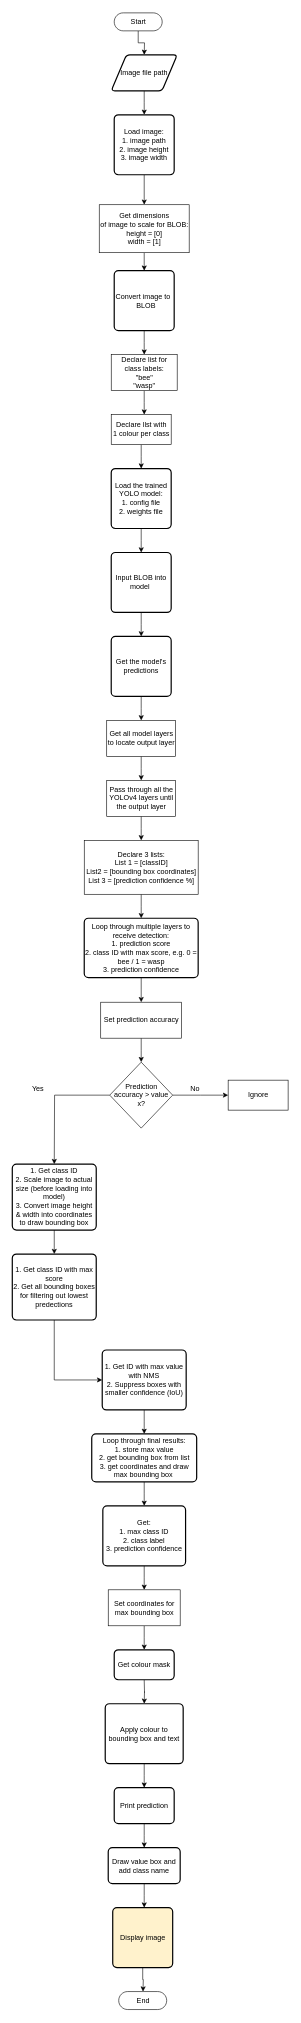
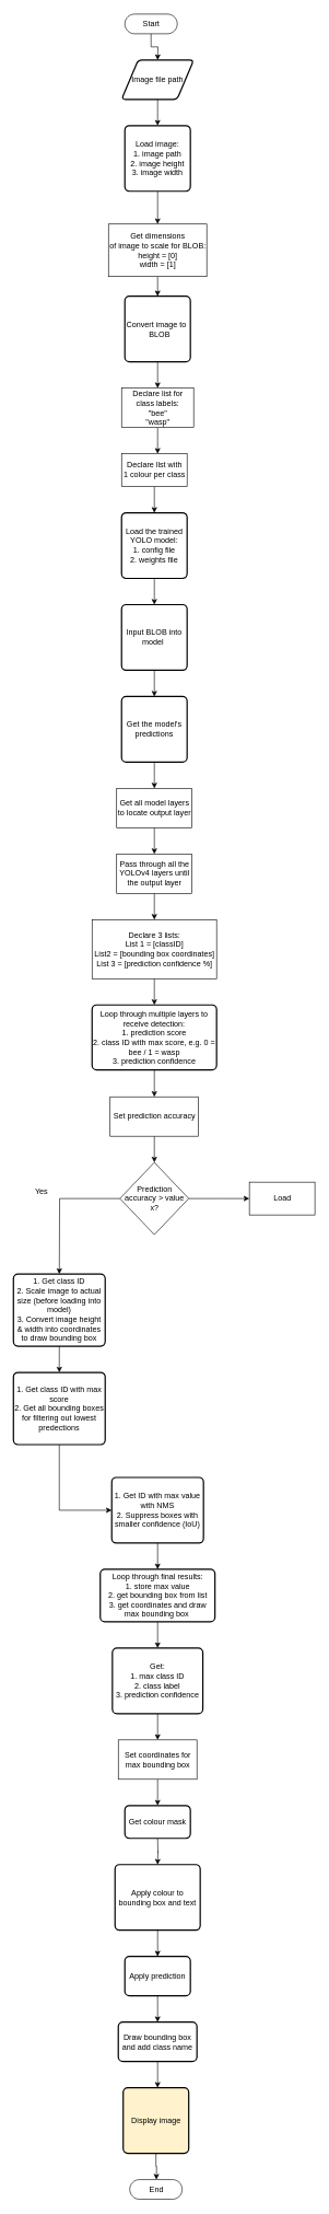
  <mxCell id="0" />
  <mxCell id="1" parent="0" />
  <mxCell id="2" style="edgeStyle=orthogonalEdgeStyle;rounded=0;orthogonalLoop=1;jettySize=auto;html=1;exitX=0.5;exitY=0.5;exitDx=0;exitDy=15;exitPerimeter=0;" parent="1" source="3" edge="1"><mxGeometry relative="1" as="geometry"><mxPoint x="240" y="90" as="targetPoint" /></mxGeometry></mxCell>
  <mxCell id="3" value="Start" style="html=1;dashed=0;whitespace=wrap;shape=mxgraph.dfd.start" parent="1" vertex="1"><mxGeometry x="190" y="20" width="80" height="30" as="geometry" /></mxCell>
  <mxCell id="4" style="edgeStyle=orthogonalEdgeStyle;rounded=0;orthogonalLoop=1;jettySize=auto;html=1;exitX=0.5;exitY=1;exitDx=0;exitDy=0;" parent="1" source="5" edge="1"><mxGeometry relative="1" as="geometry"><mxPoint x="240" y="190" as="targetPoint" /></mxGeometry></mxCell>
  <mxCell id="5" value="Image file path" style="shape=parallelogram;html=1;strokeWidth=2;perimeter=parallelogramPerimeter;whiteSpace=wrap;rounded=1;arcSize=12;size=0.23;" parent="1" vertex="1"><mxGeometry x="185" y="90" width="110" height="60" as="geometry" /></mxCell>
  <mxCell id="6" style="edgeStyle=orthogonalEdgeStyle;rounded=0;orthogonalLoop=1;jettySize=auto;html=1;exitX=0.5;exitY=1;exitDx=0;exitDy=0;entryX=0.5;entryY=0;entryDx=0;entryDy=0;" parent="1" source="7" target="9" edge="1"><mxGeometry relative="1" as="geometry"><mxPoint x="240" y="350" as="targetPoint" /></mxGeometry></mxCell>
  <mxCell id="7" value="Load image:&lt;br&gt;1. image path&lt;br&gt;2. image height&lt;br&gt;3. image width" style="rounded=1;whiteSpace=wrap;html=1;absoluteArcSize=1;arcSize=14;strokeWidth=2;" parent="1" vertex="1"><mxGeometry x="190" y="190" width="100" height="100" as="geometry" /></mxCell>
  <mxCell id="8" style="edgeStyle=orthogonalEdgeStyle;rounded=0;orthogonalLoop=1;jettySize=auto;html=1;exitX=0.5;exitY=1;exitDx=0;exitDy=0;" parent="1" source="9" edge="1"><mxGeometry relative="1" as="geometry"><mxPoint x="240" y="450" as="targetPoint" /></mxGeometry></mxCell>
  <mxCell id="9" value="Get dimensions &lt;br&gt;of image to scale for BLOB:&lt;br&gt;height = [0]&lt;br&gt;width = [1]" style="html=1;dashed=0;whitespace=wrap;" parent="1" vertex="1"><mxGeometry x="165" y="340" width="150" height="80" as="geometry" /></mxCell>
  <mxCell id="10" style="edgeStyle=orthogonalEdgeStyle;rounded=0;orthogonalLoop=1;jettySize=auto;html=1;exitX=0.5;exitY=1;exitDx=0;exitDy=0;" parent="1" source="11" edge="1"><mxGeometry relative="1" as="geometry"><mxPoint x="240" y="590" as="targetPoint" /></mxGeometry></mxCell>
  <mxCell id="11" value="Convert image to&amp;nbsp; &amp;nbsp; &amp;nbsp;BLOB&lt;span style=&quot;white-space: pre&quot;&gt; &lt;/span&gt;" style="rounded=1;whiteSpace=wrap;html=1;absoluteArcSize=1;arcSize=14;strokeWidth=2;" parent="1" vertex="1"><mxGeometry x="190" y="450" width="100" height="100" as="geometry" /></mxCell>
  <mxCell id="12" style="edgeStyle=orthogonalEdgeStyle;rounded=0;orthogonalLoop=1;jettySize=auto;html=1;exitX=0.5;exitY=1;exitDx=0;exitDy=0;" parent="1" source="13" edge="1"><mxGeometry relative="1" as="geometry"><mxPoint x="240" y="690" as="targetPoint" /></mxGeometry></mxCell>
  <mxCell id="13" value="Declare list for&lt;br&gt;class labels:&lt;br&gt;&quot;bee&quot;&lt;br&gt;&quot;wasp&quot;" style="html=1;dashed=0;whitespace=wrap;" parent="1" vertex="1"><mxGeometry x="185" y="590" width="110" height="60" as="geometry" /></mxCell>
  <mxCell id="14" style="edgeStyle=orthogonalEdgeStyle;rounded=0;orthogonalLoop=1;jettySize=auto;html=1;exitX=0.5;exitY=1;exitDx=0;exitDy=0;" parent="1" source="15" edge="1"><mxGeometry relative="1" as="geometry"><mxPoint x="235" y="780" as="targetPoint" /></mxGeometry></mxCell>
  <mxCell id="15" value="Declare llst with &lt;br&gt;1 colour per class" style="html=1;dashed=0;whitespace=wrap;" parent="1" vertex="1"><mxGeometry x="185" y="690" width="100" height="50" as="geometry" /></mxCell>
  <mxCell id="16" style="edgeStyle=orthogonalEdgeStyle;rounded=0;orthogonalLoop=1;jettySize=auto;html=1;exitX=0.5;exitY=1;exitDx=0;exitDy=0;" parent="1" source="17" edge="1"><mxGeometry relative="1" as="geometry"><mxPoint x="235" y="920" as="targetPoint" /></mxGeometry></mxCell>
  <mxCell id="17" value="Load the trained YOLO model:&lt;br&gt;1. config file&lt;br&gt;2. weights file" style="rounded=1;whiteSpace=wrap;html=1;absoluteArcSize=1;arcSize=14;strokeWidth=2;" parent="1" vertex="1"><mxGeometry x="185" y="780" width="100" height="100" as="geometry" /></mxCell>
  <mxCell id="18" style="edgeStyle=orthogonalEdgeStyle;rounded=0;orthogonalLoop=1;jettySize=auto;html=1;exitX=0.5;exitY=1;exitDx=0;exitDy=0;" parent="1" source="19" edge="1"><mxGeometry relative="1" as="geometry"><mxPoint x="235" y="1060" as="targetPoint" /></mxGeometry></mxCell>
  <mxCell id="19" value="Input BLOB into model&amp;nbsp;" style="rounded=1;whiteSpace=wrap;html=1;absoluteArcSize=1;arcSize=14;strokeWidth=2;" parent="1" vertex="1"><mxGeometry x="185" y="920" width="100" height="100" as="geometry" /></mxCell>
  <mxCell id="20" style="edgeStyle=orthogonalEdgeStyle;rounded=0;orthogonalLoop=1;jettySize=auto;html=1;exitX=0.5;exitY=1;exitDx=0;exitDy=0;" parent="1" source="21" edge="1"><mxGeometry relative="1" as="geometry"><mxPoint x="235" y="1300" as="targetPoint" /></mxGeometry></mxCell>
  <mxCell id="21" value="Get all model layers &lt;br&gt;to locate output layer" style="html=1;dashed=0;whitespace=wrap;" parent="1" vertex="1"><mxGeometry x="177.5" y="1200" width="115" height="60" as="geometry" /></mxCell>
  <mxCell id="22" style="edgeStyle=orthogonalEdgeStyle;rounded=0;orthogonalLoop=1;jettySize=auto;html=1;exitX=0.5;exitY=1;exitDx=0;exitDy=0;" parent="1" source="23" edge="1"><mxGeometry relative="1" as="geometry"><mxPoint x="235" y="1200" as="targetPoint" /></mxGeometry></mxCell>
  <mxCell id="23" value="Get the model's predictions" style="rounded=1;whiteSpace=wrap;html=1;absoluteArcSize=1;arcSize=14;strokeWidth=2;" parent="1" vertex="1"><mxGeometry x="185" y="1060" width="100" height="100" as="geometry" /></mxCell>
  <mxCell id="24" style="edgeStyle=orthogonalEdgeStyle;rounded=0;orthogonalLoop=1;jettySize=auto;html=1;exitX=0.5;exitY=1;exitDx=0;exitDy=0;" parent="1" source="25" edge="1"><mxGeometry relative="1" as="geometry"><mxPoint x="235" y="1400" as="targetPoint" /></mxGeometry></mxCell>
  <mxCell id="25" value="Pass through all the &lt;br&gt;YOLOv4 layers until &lt;br&gt;the output layer" style="html=1;dashed=0;whitespace=wrap;" parent="1" vertex="1"><mxGeometry x="177.5" y="1300" width="115" height="60" as="geometry" /></mxCell>
  <mxCell id="26" style="edgeStyle=orthogonalEdgeStyle;rounded=0;orthogonalLoop=1;jettySize=auto;html=1;exitX=0.5;exitY=1;exitDx=0;exitDy=0;" parent="1" source="27" edge="1"><mxGeometry relative="1" as="geometry"><mxPoint x="235" y="1670" as="targetPoint" /></mxGeometry></mxCell>
  <mxCell id="27" value="Loop through multiple layers to receive detection:&lt;br&gt;1. prediction score&lt;br&gt;2. class ID with max score, e.g. 0 = bee / 1 = wasp&lt;br&gt;3. prediction confidence" style="rounded=1;whiteSpace=wrap;html=1;absoluteArcSize=1;arcSize=14;strokeWidth=2;" parent="1" vertex="1"><mxGeometry x="140" y="1530" width="190" height="99" as="geometry" /></mxCell>
  <mxCell id="28" style="edgeStyle=orthogonalEdgeStyle;rounded=0;orthogonalLoop=1;jettySize=auto;html=1;exitX=0.5;exitY=1;exitDx=0;exitDy=0;" parent="1" source="29" edge="1"><mxGeometry relative="1" as="geometry"><mxPoint x="235" y="1770" as="targetPoint" /></mxGeometry></mxCell>
  <mxCell id="29" value="Set prediction accuracy" style="html=1;dashed=0;whitespace=wrap;" parent="1" vertex="1"><mxGeometry x="167.5" y="1670" width="135" height="60" as="geometry" /></mxCell>
  <mxCell id="30" style="edgeStyle=orthogonalEdgeStyle;rounded=0;orthogonalLoop=1;jettySize=auto;html=1;exitX=0;exitY=0.5;exitDx=0;exitDy=0;" parent="1" source="32" edge="1"><mxGeometry relative="1" as="geometry"><mxPoint x="90" y="1940" as="targetPoint" /></mxGeometry></mxCell>
  <mxCell id="31" style="edgeStyle=orthogonalEdgeStyle;rounded=0;orthogonalLoop=1;jettySize=auto;html=1;exitX=1;exitY=0.5;exitDx=0;exitDy=0;" parent="1" source="32" edge="1"><mxGeometry relative="1" as="geometry"><mxPoint x="380" y="1825" as="targetPoint" /></mxGeometry></mxCell>
  <mxCell id="32" value="Prediction accuracy &amp;gt; value x?" style="rhombus;whiteSpace=wrap;html=1;" parent="1" vertex="1"><mxGeometry x="182.5" y="1770" width="105" height="110" as="geometry" /></mxCell>
- <mxCell id="33" value="No" style="text;html=1;strokeColor=none;fillColor=none;align=center;verticalAlign=middle;whiteSpace=wrap;rounded=0;" parent="1" vertex="1"><mxGeometry x="295" y="1800" width="60" height="30" as="geometry" /></mxCell>
- <mxCell id="34" value="Ignore" style="html=1;dashed=0;whitespace=wrap;" parent="1" vertex="1"><mxGeometry x="380" y="1800" width="100" height="50" as="geometry" /></mxCell>
+ <mxCell id="34" value="Load" style="html=1;dashed=0;whitespace=wrap;" parent="1" vertex="1"><mxGeometry x="380" y="1800" width="100" height="50" as="geometry" /></mxCell>
  <mxCell id="35" value="Yes" style="text;html=1;strokeColor=none;fillColor=none;align=center;verticalAlign=middle;whiteSpace=wrap;rounded=0;" parent="1" vertex="1"><mxGeometry x="32.5" y="1800" width="60" height="30" as="geometry" /></mxCell>
  <mxCell id="36" style="edgeStyle=orthogonalEdgeStyle;rounded=0;orthogonalLoop=1;jettySize=auto;html=1;exitX=0.5;exitY=1;exitDx=0;exitDy=0;" parent="1" source="37" edge="1"><mxGeometry relative="1" as="geometry"><mxPoint x="90" y="2090" as="targetPoint" /></mxGeometry></mxCell>
  <mxCell id="37" value="1. Get class ID&lt;br&gt;2. Scale image to actual size (before loading into model)&lt;br&gt;3. Convert image height &amp;amp; width into coordinates to draw bounding box" style="rounded=1;whiteSpace=wrap;html=1;absoluteArcSize=1;arcSize=14;strokeWidth=2;" parent="1" vertex="1"><mxGeometry x="20" y="1940" width="140" height="110" as="geometry" /></mxCell>
  <mxCell id="38" style="edgeStyle=orthogonalEdgeStyle;rounded=0;orthogonalLoop=1;jettySize=auto;html=1;exitX=0.5;exitY=1;exitDx=0;exitDy=0;" parent="1" source="39" edge="1"><mxGeometry relative="1" as="geometry"><mxPoint x="235" y="1530" as="targetPoint" /></mxGeometry></mxCell>
  <mxCell id="39" value="Declare 3 lists:&lt;br&gt;List 1 = [classID]&lt;br&gt;List2 = [bounding box coordinates]&lt;br&gt;List 3 = [prediction confidence %]" style="html=1;dashed=0;whitespace=wrap;" parent="1" vertex="1"><mxGeometry x="140" y="1400" width="190" height="90" as="geometry" /></mxCell>
  <mxCell id="40" style="edgeStyle=orthogonalEdgeStyle;rounded=0;orthogonalLoop=1;jettySize=auto;html=1;exitX=0.5;exitY=1;exitDx=0;exitDy=0;entryX=0;entryY=0.5;entryDx=0;entryDy=0;" parent="1" source="41" target="43" edge="1"><mxGeometry relative="1" as="geometry" /></mxCell>
  <mxCell id="41" value="1. Get class ID with max score&lt;br&gt;2. Get all bounding boxes for filtering out lowest predections" style="rounded=1;whiteSpace=wrap;html=1;absoluteArcSize=1;arcSize=14;strokeWidth=2;" parent="1" vertex="1"><mxGeometry x="20" y="2090" width="140" height="110" as="geometry" /></mxCell>
  <mxCell id="42" style="edgeStyle=orthogonalEdgeStyle;rounded=0;orthogonalLoop=1;jettySize=auto;html=1;exitX=0.5;exitY=1;exitDx=0;exitDy=0;" parent="1" source="43" edge="1"><mxGeometry relative="1" as="geometry"><mxPoint x="240" y="2390" as="targetPoint" /></mxGeometry></mxCell>
  <mxCell id="43" value="1. Get ID with max value with NMS&lt;br&gt;2. Suppress boxes with smaller confidence (IoU)" style="rounded=1;whiteSpace=wrap;html=1;absoluteArcSize=1;arcSize=14;strokeWidth=2;" parent="1" vertex="1"><mxGeometry x="170" y="2250" width="140" height="100" as="geometry" /></mxCell>
  <mxCell id="44" style="edgeStyle=orthogonalEdgeStyle;rounded=0;orthogonalLoop=1;jettySize=auto;html=1;exitX=0.5;exitY=1;exitDx=0;exitDy=0;" parent="1" source="45" edge="1"><mxGeometry relative="1" as="geometry"><mxPoint x="240" y="2510" as="targetPoint" /></mxGeometry></mxCell>
  <mxCell id="45" value="Loop through final results:&lt;br&gt;1. store max value&lt;br&gt;2. get bounding box from list&lt;br&gt;3. get coordinates and draw max bounding box&amp;nbsp;" style="rounded=1;whiteSpace=wrap;html=1;absoluteArcSize=1;arcSize=14;strokeWidth=2;" parent="1" vertex="1"><mxGeometry x="152.5" y="2390" width="175" height="80" as="geometry" /></mxCell>
  <mxCell id="46" style="edgeStyle=orthogonalEdgeStyle;rounded=0;orthogonalLoop=1;jettySize=auto;html=1;exitX=0.5;exitY=1;exitDx=0;exitDy=0;" parent="1" source="47" edge="1"><mxGeometry relative="1" as="geometry"><mxPoint x="240" y="2650" as="targetPoint" /></mxGeometry></mxCell>
  <mxCell id="47" value="Get:&lt;br&gt;1. max class ID&lt;br&gt;2. class label&lt;br&gt;3. prediction confidence" style="rounded=1;whiteSpace=wrap;html=1;absoluteArcSize=1;arcSize=14;strokeWidth=2;" parent="1" vertex="1"><mxGeometry x="171" y="2510" width="138" height="100" as="geometry" /></mxCell>
  <mxCell id="48" style="edgeStyle=orthogonalEdgeStyle;rounded=0;orthogonalLoop=1;jettySize=auto;html=1;exitX=0.5;exitY=1;exitDx=0;exitDy=0;" parent="1" source="49" edge="1"><mxGeometry relative="1" as="geometry"><mxPoint x="240" y="2750" as="targetPoint" /></mxGeometry></mxCell>
  <mxCell id="49" value="Set coordinates for &lt;br&gt;max bounding box" style="html=1;dashed=0;whitespace=wrap;" parent="1" vertex="1"><mxGeometry x="180" y="2650" width="120" height="60" as="geometry" /></mxCell>
  <mxCell id="50" style="edgeStyle=orthogonalEdgeStyle;rounded=0;orthogonalLoop=1;jettySize=auto;html=1;exitX=0.5;exitY=1;exitDx=0;exitDy=0;" parent="1" edge="1"><mxGeometry relative="1" as="geometry"><mxPoint x="240" y="2840" as="targetPoint" /><mxPoint x="240" y="2800" as="sourcePoint" /></mxGeometry></mxCell>
  <mxCell id="51" style="edgeStyle=orthogonalEdgeStyle;rounded=0;orthogonalLoop=1;jettySize=auto;html=1;exitX=0.5;exitY=1;exitDx=0;exitDy=0;" parent="1" source="52" edge="1"><mxGeometry relative="1" as="geometry"><mxPoint x="240" y="2980" as="targetPoint" /></mxGeometry></mxCell>
  <mxCell id="52" value="Apply colour to bounding box and text" style="rounded=1;whiteSpace=wrap;html=1;absoluteArcSize=1;arcSize=14;strokeWidth=2;" parent="1" vertex="1"><mxGeometry x="175" y="2840" width="130" height="100" as="geometry" /></mxCell>
  <mxCell id="53" value="Get colour mask" style="rounded=1;whiteSpace=wrap;html=1;absoluteArcSize=1;arcSize=14;strokeWidth=2;" parent="1" vertex="1"><mxGeometry x="190" y="2750" width="100" height="50" as="geometry" /></mxCell>
  <mxCell id="54" style="edgeStyle=orthogonalEdgeStyle;rounded=0;orthogonalLoop=1;jettySize=auto;html=1;exitX=0.5;exitY=1;exitDx=0;exitDy=0;" parent="1" source="55" edge="1"><mxGeometry relative="1" as="geometry"><mxPoint x="240" y="3080" as="targetPoint" /></mxGeometry></mxCell>
- <mxCell id="55" value="Print prediction" style="rounded=1;whiteSpace=wrap;html=1;absoluteArcSize=1;arcSize=14;strokeWidth=2;" parent="1" vertex="1"><mxGeometry x="190" y="2980" width="100" height="60" as="geometry" /></mxCell>
+ <mxCell id="55" value="Apply prediction" style="rounded=1;whiteSpace=wrap;html=1;absoluteArcSize=1;arcSize=14;strokeWidth=2;" parent="1" vertex="1"><mxGeometry x="190" y="2980" width="100" height="60" as="geometry" /></mxCell>
  <mxCell id="56" style="edgeStyle=orthogonalEdgeStyle;rounded=0;orthogonalLoop=1;jettySize=auto;html=1;exitX=0.5;exitY=1;exitDx=0;exitDy=0;" parent="1" source="57" edge="1"><mxGeometry relative="1" as="geometry"><mxPoint x="240" y="3180" as="targetPoint" /></mxGeometry></mxCell>
- <mxCell id="57" value="Draw value box and add class name" style="rounded=1;whiteSpace=wrap;html=1;absoluteArcSize=1;arcSize=14;strokeWidth=2;" parent="1" vertex="1"><mxGeometry x="180" y="3080" width="120" height="60" as="geometry" /></mxCell>
+ <mxCell id="57" value="Draw bounding box and add class name" style="rounded=1;whiteSpace=wrap;html=1;absoluteArcSize=1;arcSize=14;strokeWidth=2;" parent="1" vertex="1"><mxGeometry x="180" y="3080" width="120" height="60" as="geometry" /></mxCell>
  <mxCell id="58" style="edgeStyle=orthogonalEdgeStyle;rounded=0;orthogonalLoop=1;jettySize=auto;html=1;exitX=0.5;exitY=1;exitDx=0;exitDy=0;" parent="1" source="59" edge="1"><mxGeometry relative="1" as="geometry"><mxPoint x="238" y="3320" as="targetPoint" /></mxGeometry></mxCell>
  <mxCell id="59" value="Display image" style="rounded=1;whiteSpace=wrap;html=1;absoluteArcSize=1;arcSize=14;strokeWidth=2;fillColor=#fff2cc;" parent="1" vertex="1"><mxGeometry x="187.5" y="3180" width="100" height="100" as="geometry" /></mxCell>
  <mxCell id="60" value="End" style="html=1;dashed=0;whitespace=wrap;shape=mxgraph.dfd.start" parent="1" vertex="1"><mxGeometry x="197.5" y="3320" width="80" height="30" as="geometry" /></mxCell>
